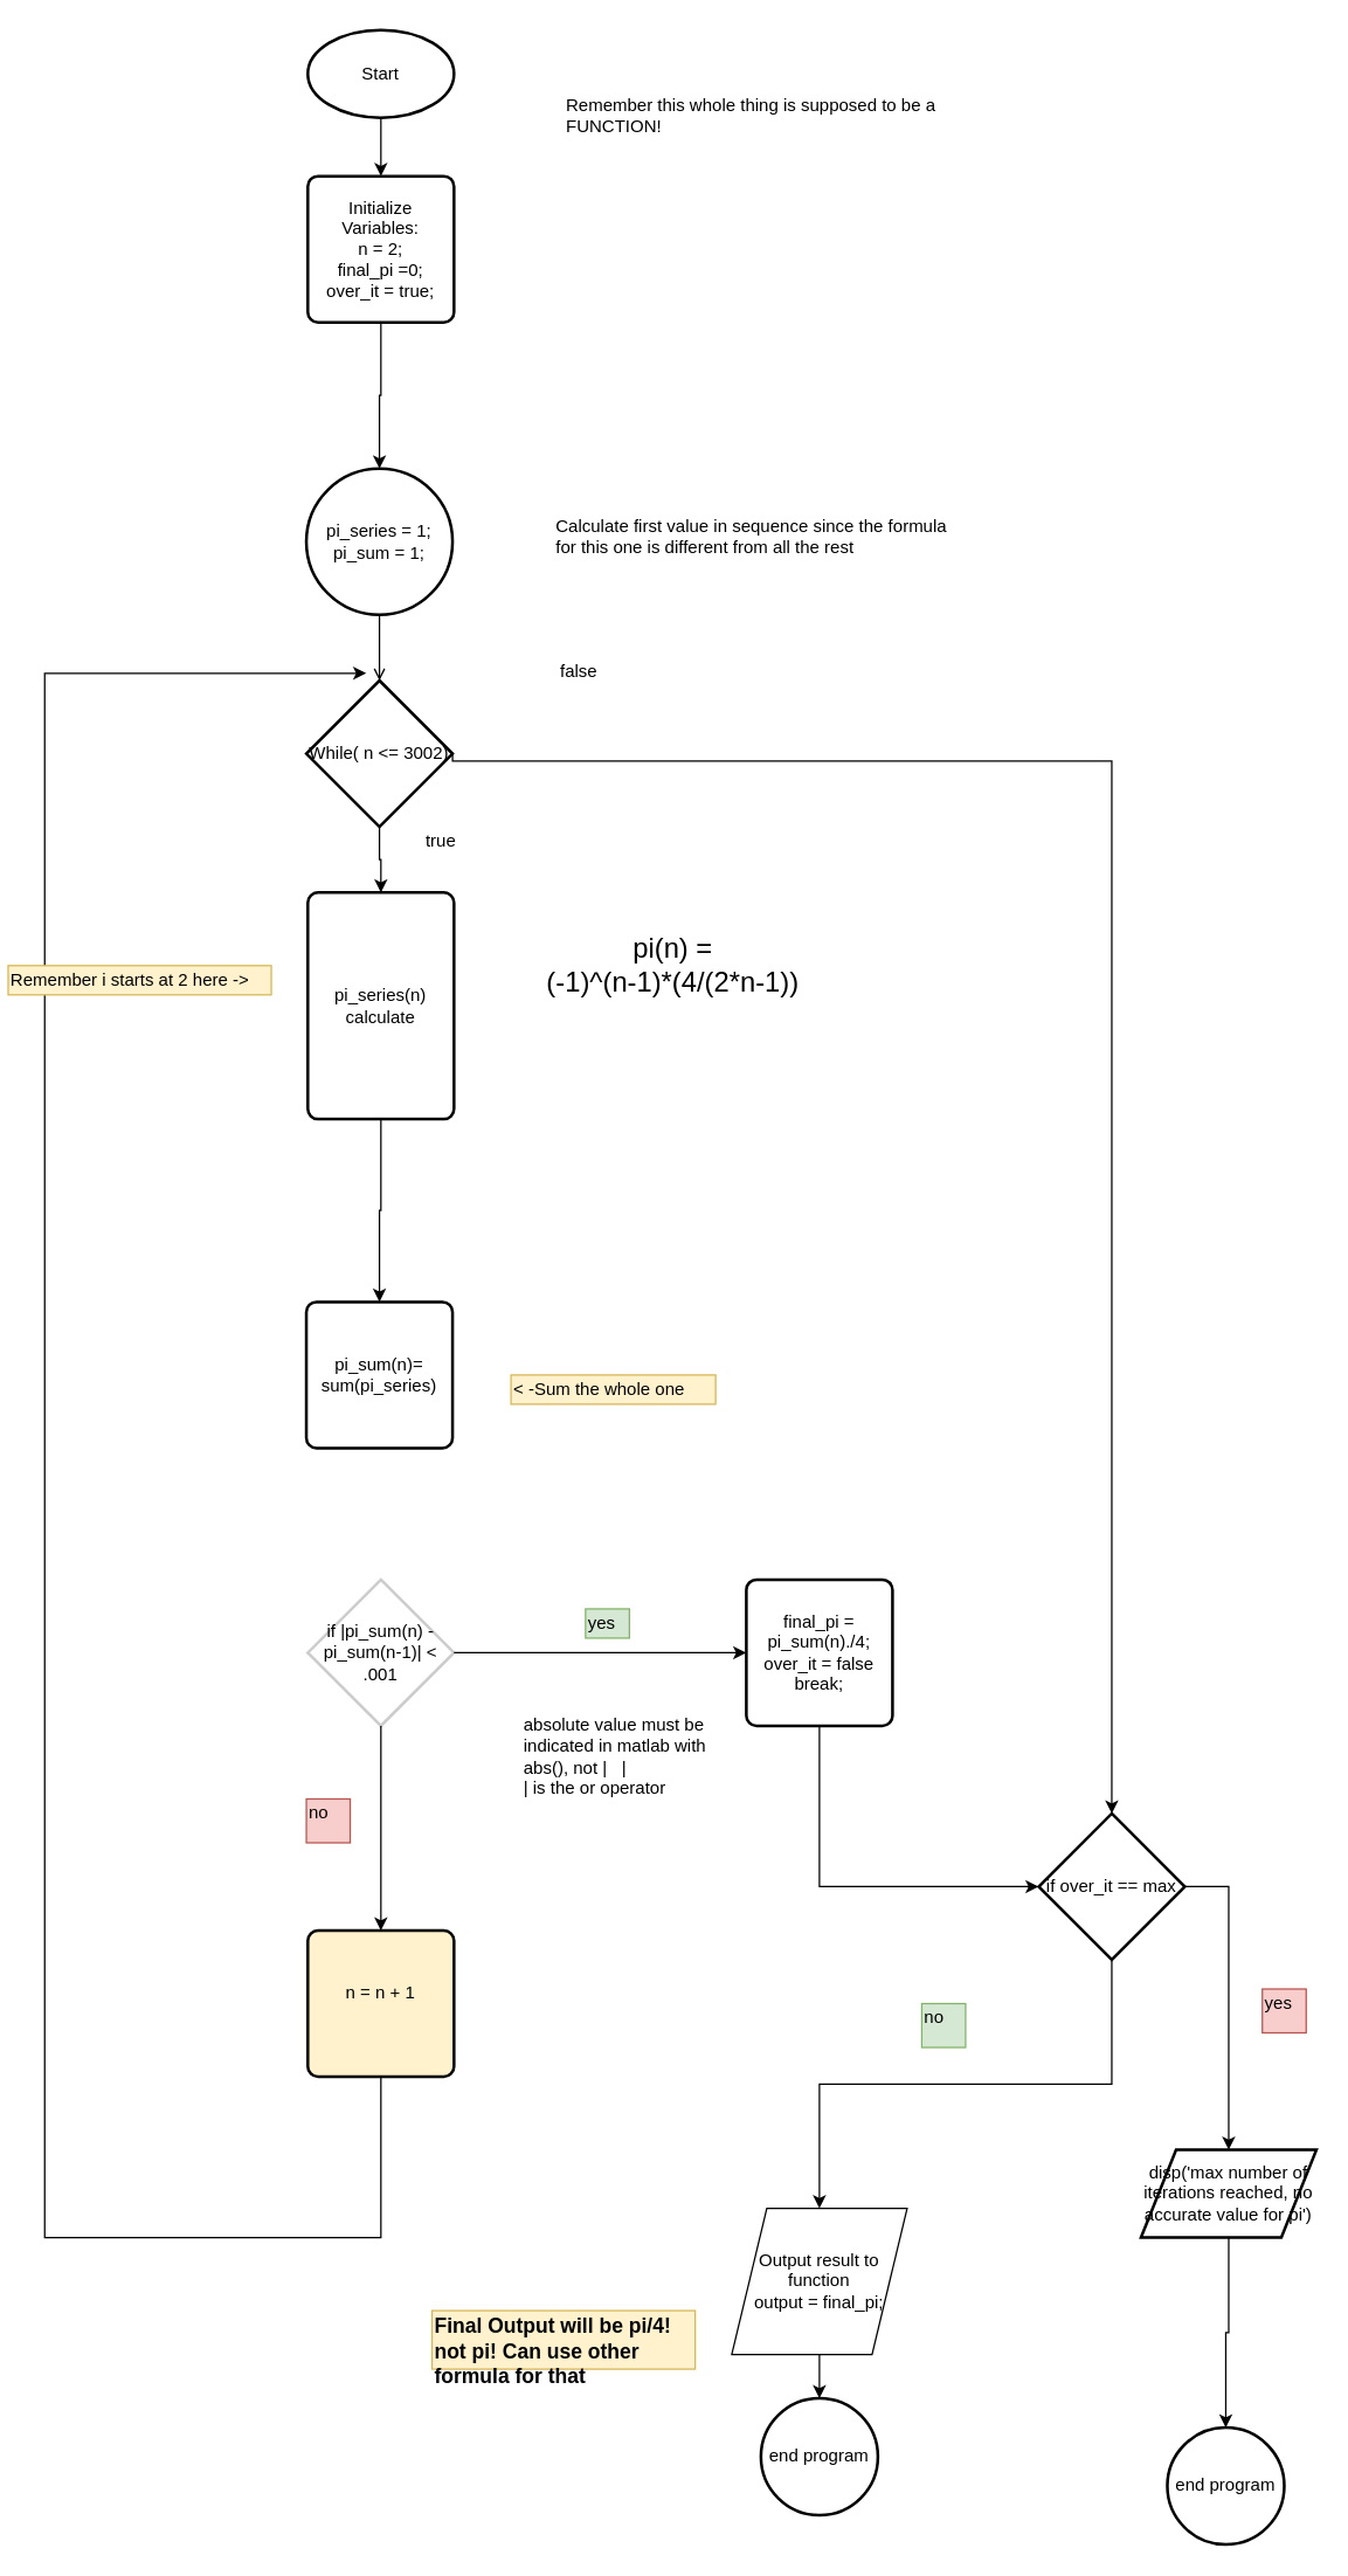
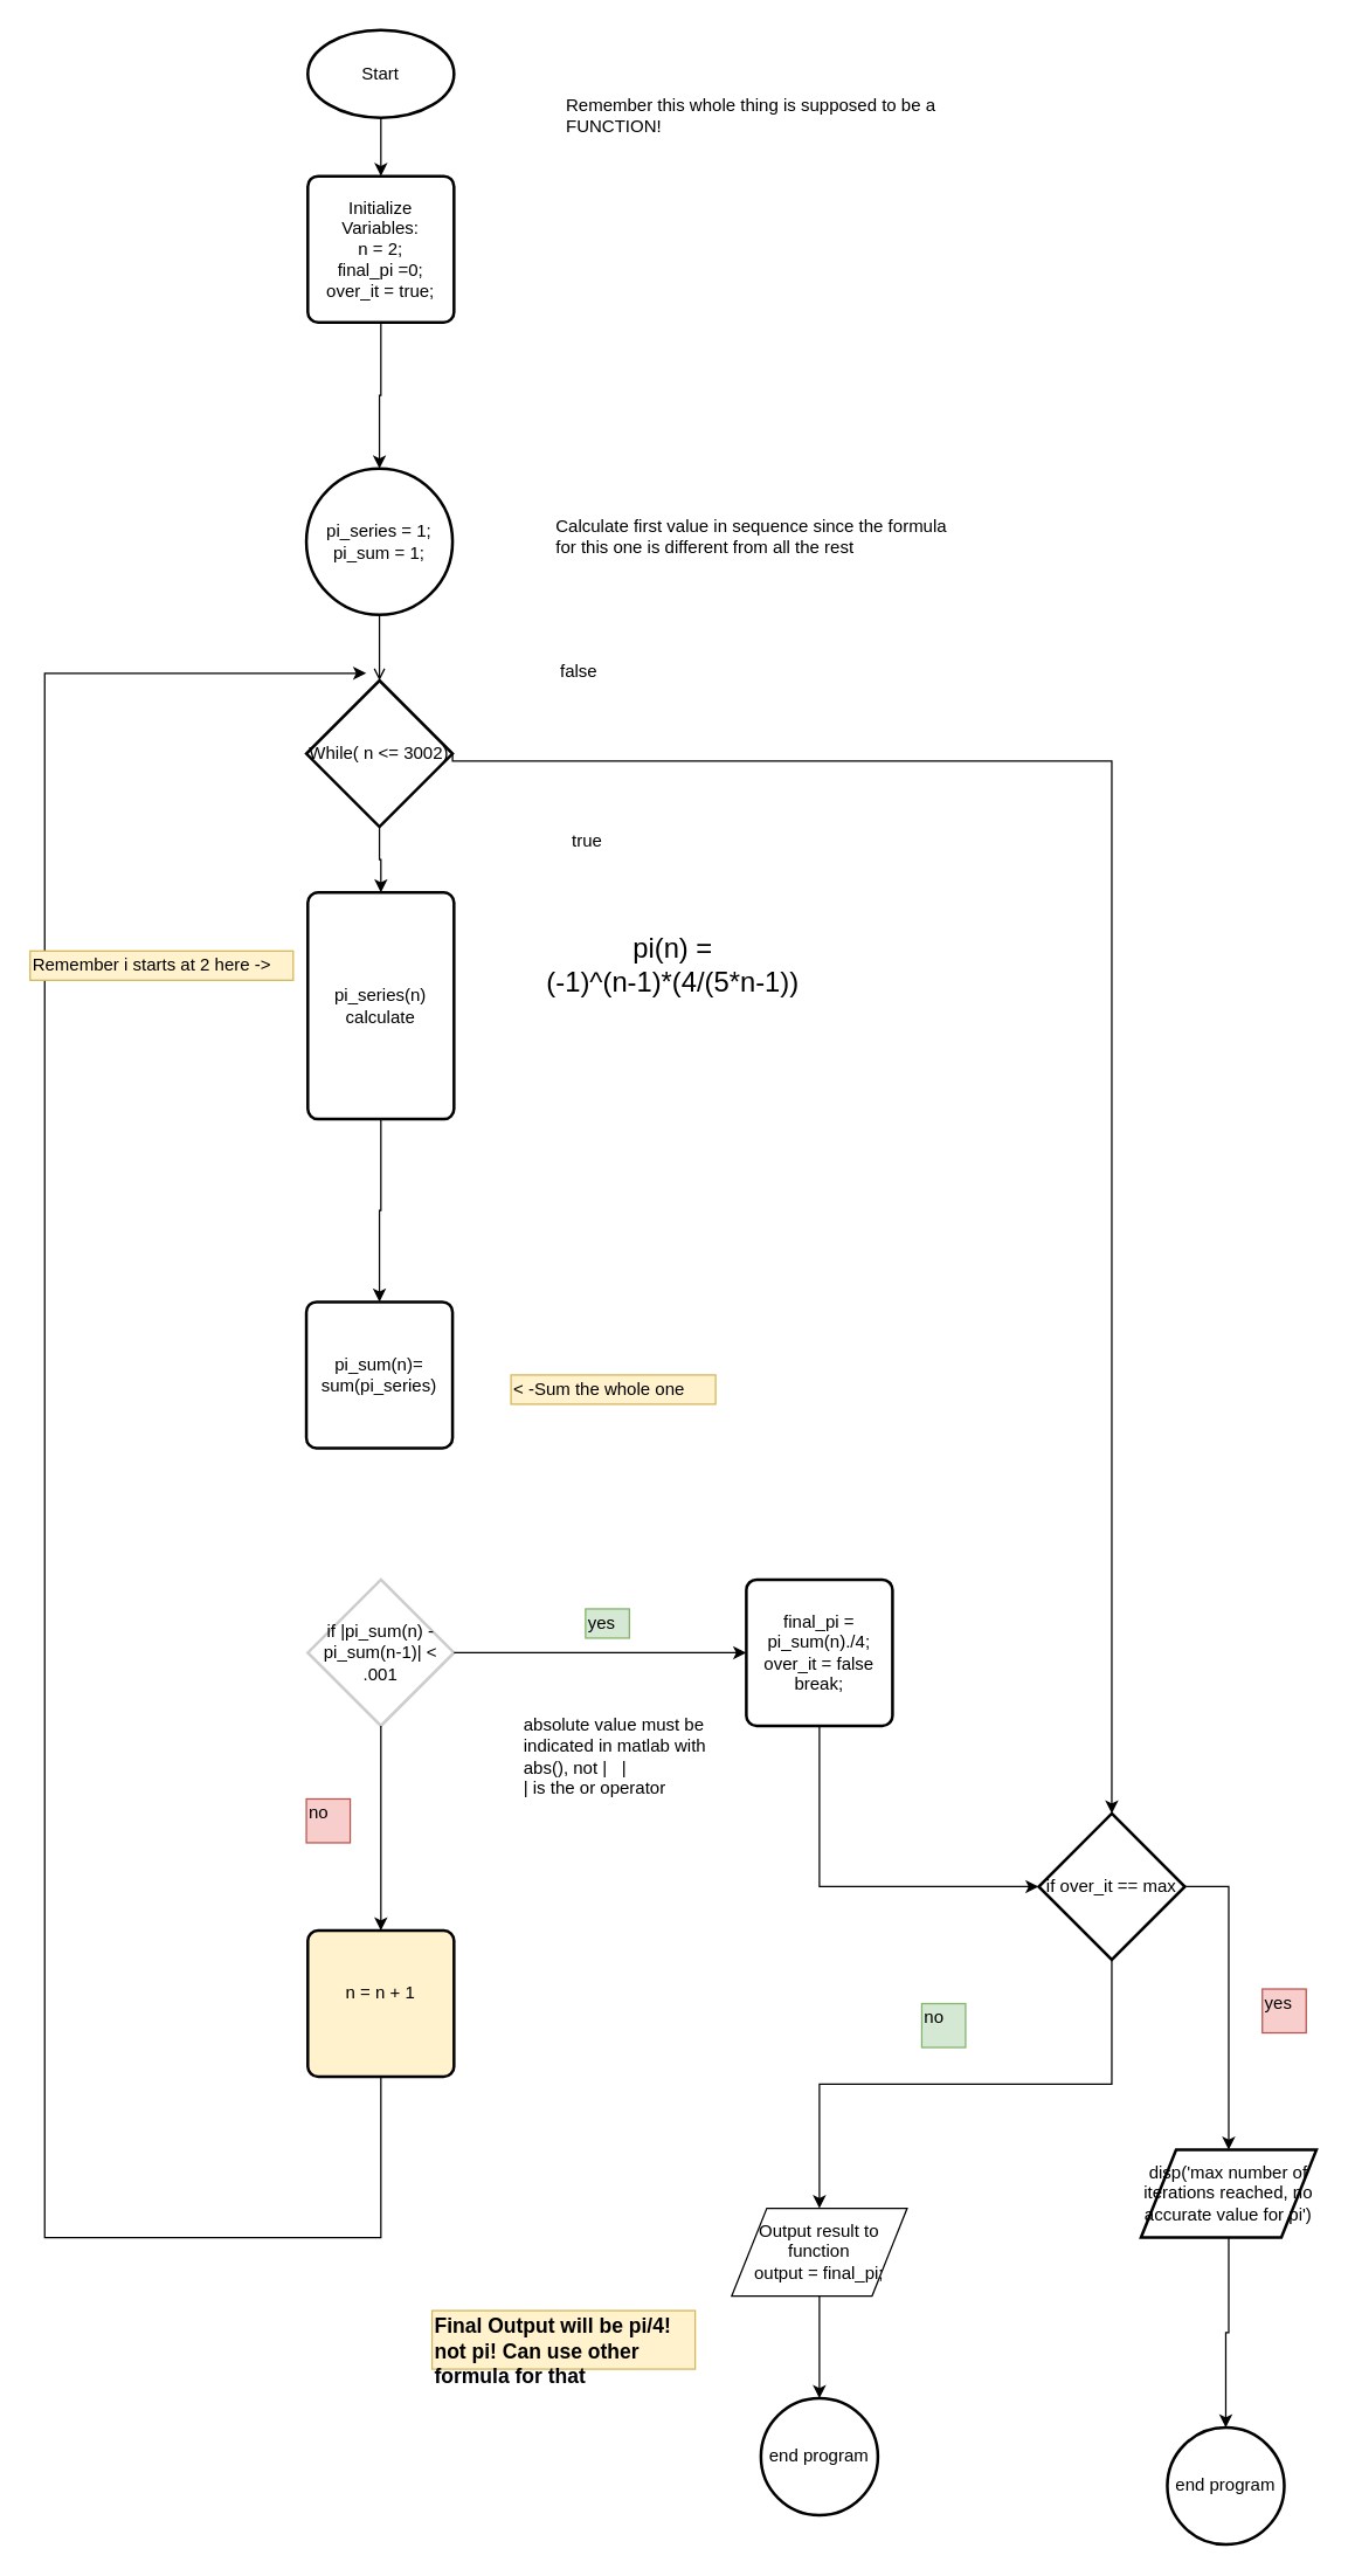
  <mxCell id="0" />
  <mxCell id="1" parent="0" />
  <mxCell id="2" style="edgeStyle=orthogonalEdgeStyle;rounded=0;orthogonalLoop=1;jettySize=auto;html=1;entryX=0.5;entryY=0;entryDx=0;entryDy=0;" parent="1" source="3" target="5" edge="1"><mxGeometry relative="1" as="geometry" /></mxCell>
  <mxCell id="3" value="Start" style="strokeWidth=2;html=1;shape=mxgraph.flowchart.start_1;whiteSpace=wrap;" parent="1" vertex="1"><mxGeometry x="210" y="20" width="100" height="60" as="geometry" /></mxCell>
  <mxCell id="4" value="" style="edgeStyle=orthogonalEdgeStyle;rounded=0;orthogonalLoop=1;jettySize=auto;html=1;entryX=0.5;entryY=0;entryDx=0;entryDy=0;entryPerimeter=0;exitX=0.5;exitY=1;exitDx=0;exitDy=0;endArrow=open;" parent="1" source="19" target="11" edge="1"><mxGeometry relative="1" as="geometry"><mxPoint x="269" y="660" as="sourcePoint" /><mxPoint x="269" y="760" as="targetPoint" /></mxGeometry></mxCell>
  <mxCell id="5" value="Initialize Variables: &lt;br&gt;&lt;div&gt;n = 2;&lt;/div&gt;&lt;div&gt;final_pi =0;&lt;/div&gt;&lt;div&gt;over_it = true;&lt;br&gt;&lt;/div&gt;" style="rounded=1;whiteSpace=wrap;html=1;absoluteArcSize=1;arcSize=14;strokeWidth=2;" parent="1" vertex="1"><mxGeometry x="210" y="120" width="100" height="100" as="geometry" /></mxCell>
  <mxCell id="6" style="edgeStyle=orthogonalEdgeStyle;rounded=0;orthogonalLoop=1;jettySize=auto;html=1;" parent="1" source="8" edge="1"><mxGeometry relative="1" as="geometry"><mxPoint x="510" y="1130" as="targetPoint" /></mxGeometry></mxCell>
  <mxCell id="7" style="edgeStyle=orthogonalEdgeStyle;rounded=0;orthogonalLoop=1;jettySize=auto;html=1;exitX=0.5;exitY=1;exitDx=0;exitDy=0;exitPerimeter=0;entryX=0.5;entryY=0;entryDx=0;entryDy=0;" edge="1" parent="1" source="8" target="21"><mxGeometry relative="1" as="geometry" /></mxCell>
  <mxCell id="8" value="if |pi_sum(n) - pi_sum(n-1)| &amp;lt; .001" style="strokeWidth=2;html=1;shape=mxgraph.flowchart.decision;whiteSpace=wrap;opacity=20;" parent="1" vertex="1"><mxGeometry x="210" y="1080" width="100" height="100" as="geometry" /></mxCell>
  <mxCell id="9" style="edgeStyle=orthogonalEdgeStyle;rounded=0;orthogonalLoop=1;jettySize=auto;html=1;exitX=0.5;exitY=1;exitDx=0;exitDy=0;exitPerimeter=0;entryX=0.5;entryY=0;entryDx=0;entryDy=0;" edge="1" parent="1" source="11" target="12"><mxGeometry relative="1" as="geometry" /></mxCell>
  <mxCell id="10" style="edgeStyle=orthogonalEdgeStyle;rounded=0;orthogonalLoop=1;jettySize=auto;html=1;exitX=1;exitY=0.5;exitDx=0;exitDy=0;exitPerimeter=0;" edge="1" parent="1" source="11" target="35"><mxGeometry relative="1" as="geometry"><mxPoint x="760" y="1290" as="targetPoint" /><Array as="points"><mxPoint x="760" y="520" /></Array></mxGeometry></mxCell>
  <mxCell id="11" value="While( n &amp;lt;= 3002)" style="strokeWidth=2;html=1;shape=mxgraph.flowchart.decision;whiteSpace=wrap;" parent="1" vertex="1"><mxGeometry x="209" y="465" width="100" height="100" as="geometry" /></mxCell>
  <mxCell id="12" value="pi_series(n) calculate" style="rounded=1;whiteSpace=wrap;html=1;absoluteArcSize=1;arcSize=14;strokeWidth=2;" parent="1" vertex="1"><mxGeometry x="210" y="610" width="100" height="155" as="geometry" /></mxCell>
  <mxCell id="13" value="&lt;div&gt;no&lt;/div&gt;&lt;div&gt;&lt;br&gt;&lt;/div&gt;" style="text;html=1;resizable=0;points=[];autosize=1;align=left;verticalAlign=top;spacingTop=-4;fillColor=#f8cecc;strokeColor=#b85450;" parent="1" vertex="1"><mxGeometry x="209" y="1230" width="30" height="30" as="geometry" /></mxCell>
  <mxCell id="14" value="yes" style="text;html=1;resizable=0;points=[];autosize=1;align=left;verticalAlign=top;spacingTop=-4;fillColor=#d5e8d4;strokeColor=#82b366;" parent="1" vertex="1"><mxGeometry x="400" y="1100" width="30" height="20" as="geometry" /></mxCell>
  <mxCell id="15" style="edgeStyle=orthogonalEdgeStyle;rounded=0;orthogonalLoop=1;jettySize=auto;html=1;exitX=0.5;exitY=1;exitDx=0;exitDy=0;entryX=0;entryY=0.5;entryDx=0;entryDy=0;entryPerimeter=0;" edge="1" parent="1" source="16" target="35"><mxGeometry relative="1" as="geometry" /></mxCell>
  <mxCell id="16" value="&lt;div&gt;final_pi = pi_sum(n)./4;&lt;/div&gt;&lt;div&gt;over_it = false&lt;br&gt;&lt;/div&gt;&lt;div&gt;break;&lt;br&gt;&lt;/div&gt;" style="rounded=1;whiteSpace=wrap;html=1;absoluteArcSize=1;arcSize=14;strokeWidth=2;" parent="1" vertex="1"><mxGeometry x="510" y="1080" width="100" height="100" as="geometry" /></mxCell>
- <mxCell id="17" value="&lt;font style=&quot;font-size: 19px&quot;&gt;pi(n) =&lt;br&gt;(-1)^(n-1)*(4/(2*n-1)) &lt;br&gt;&lt;/font&gt;" style="text;html=1;strokeColor=none;fillColor=none;align=center;verticalAlign=middle;whiteSpace=wrap;rounded=0;" parent="1" vertex="1"><mxGeometry x="320" y="610" width="280" height="100" as="geometry" /></mxCell>
+ <mxCell id="17" value="&lt;font style=&quot;font-size: 19px&quot;&gt;pi(n) =&lt;br&gt;(-1)^(n-1)*(4/(5*n-1)) &lt;br&gt;&lt;/font&gt;" style="text;html=1;strokeColor=none;fillColor=none;align=center;verticalAlign=middle;whiteSpace=wrap;rounded=0;" parent="1" vertex="1"><mxGeometry x="320" y="610" width="280" height="100" as="geometry" /></mxCell>
  <mxCell id="18" style="edgeStyle=orthogonalEdgeStyle;rounded=0;orthogonalLoop=1;jettySize=auto;html=1;exitX=0.5;exitY=1;exitDx=0;exitDy=0;entryX=0.5;entryY=0;entryDx=0;entryDy=0;" parent="1" source="5" target="19" edge="1"><mxGeometry relative="1" as="geometry" /></mxCell>
  <mxCell id="19" value="&lt;div&gt;pi_series = 1;&lt;/div&gt;&lt;div&gt;pi_sum = 1;&lt;br&gt;&lt;/div&gt;" style="ellipse;whiteSpace=wrap;html=1;absoluteArcSize=1;arcSize=14;strokeWidth=2;" parent="1" vertex="1"><mxGeometry x="209" y="320" width="100" height="100" as="geometry" /></mxCell>
  <mxCell id="20" style="edgeStyle=orthogonalEdgeStyle;rounded=0;orthogonalLoop=1;jettySize=auto;html=1;exitX=0.5;exitY=1;exitDx=0;exitDy=0;" edge="1" parent="1" source="21"><mxGeometry relative="1" as="geometry"><mxPoint x="250" y="460" as="targetPoint" /><Array as="points"><mxPoint x="260" y="1530" /><mxPoint x="30" y="1530" /><mxPoint x="30" y="460" /></Array></mxGeometry></mxCell>
  <mxCell id="21" value="&lt;div&gt;&lt;br&gt;&lt;/div&gt;&lt;div&gt;n = n + 1&lt;/div&gt;&lt;div&gt;&lt;br&gt;&lt;/div&gt;&lt;div&gt;&lt;br&gt;&lt;/div&gt;" style="rounded=1;whiteSpace=wrap;html=1;absoluteArcSize=1;arcSize=14;strokeWidth=2;fillColor=#fff2cc;" parent="1" vertex="1"><mxGeometry x="210" y="1320" width="100" height="100" as="geometry" /></mxCell>
  <mxCell id="22" value="Calculate first value in sequence since the formula&lt;br&gt;for this one is different from all the rest" style="text;html=1;resizable=0;points=[];autosize=1;align=left;verticalAlign=top;spacingTop=-4;" parent="1" vertex="1"><mxGeometry x="378" y="350" width="280" height="30" as="geometry" /></mxCell>
- <mxCell id="23" value="Remember i starts at 2 here -&amp;gt;" style="text;html=1;resizable=0;points=[];autosize=1;align=left;verticalAlign=top;spacingTop=-4;fillColor=#fff2cc;strokeColor=#d6b656;" vertex="1" parent="1"><mxGeometry x="5" y="660" width="180" height="20" as="geometry" /></mxCell>
+ <mxCell id="23" value="Remember i starts at 2 here -&amp;gt;" style="text;html=1;resizable=0;points=[];autosize=1;align=left;verticalAlign=top;spacingTop=-4;fillColor=#fff2cc;strokeColor=#d6b656;" vertex="1" parent="1"><mxGeometry x="20" y="650" width="180" height="20" as="geometry" /></mxCell>
  <mxCell id="24" style="edgeStyle=orthogonalEdgeStyle;rounded=0;orthogonalLoop=1;jettySize=auto;html=1;exitX=0.5;exitY=1;exitDx=0;exitDy=0;" edge="1" parent="1" source="25"><mxGeometry relative="1" as="geometry"><mxPoint x="560" y="1640" as="targetPoint" /></mxGeometry></mxCell>
- <mxCell id="25" value="&lt;div&gt;Output result to function&lt;/div&gt;&lt;div&gt;output = final_pi;&lt;br&gt;&lt;/div&gt;" style="shape=parallelogram;perimeter=parallelogramPerimeter;whiteSpace=wrap;html=1;" vertex="1" parent="1"><mxGeometry x="500" y="1510" width="120" height="100" as="geometry" /></mxCell>
+ <mxCell id="25" value="&lt;div&gt;Output result to function&lt;/div&gt;&lt;div&gt;output = final_pi;&lt;br&gt;&lt;/div&gt;" style="shape=parallelogram;perimeter=parallelogramPerimeter;whiteSpace=wrap;html=1;" vertex="1" parent="1"><mxGeometry x="500" y="1510" width="120" height="60" as="geometry" /></mxCell>
  <mxCell id="26" value="pi_sum(n)= sum(pi_series)" style="rounded=1;whiteSpace=wrap;html=1;absoluteArcSize=1;arcSize=14;strokeWidth=2;" vertex="1" parent="1"><mxGeometry x="209" y="890" width="100" height="100" as="geometry" /></mxCell>
  <mxCell id="27" style="edgeStyle=orthogonalEdgeStyle;rounded=0;orthogonalLoop=1;jettySize=auto;html=1;exitX=0.5;exitY=1;exitDx=0;exitDy=0;entryX=0.5;entryY=0;entryDx=0;entryDy=0;" edge="1" parent="1" source="12" target="26"><mxGeometry relative="1" as="geometry"><mxPoint x="259" y="825" as="sourcePoint" /><mxPoint x="259" y="1055" as="targetPoint" /></mxGeometry></mxCell>
  <mxCell id="28" value="&amp;lt; -Sum the whole one" style="text;html=1;resizable=0;points=[];autosize=1;align=left;verticalAlign=top;spacingTop=-4;fillColor=#fff2cc;strokeColor=#d6b656;" vertex="1" parent="1"><mxGeometry x="349" y="940" width="140" height="20" as="geometry" /></mxCell>
  <mxCell id="29" value="&lt;div&gt;Remember this whole thing is supposed to be a &lt;br&gt;&lt;/div&gt;&lt;div&gt;FUNCTION! &lt;br&gt;&lt;/div&gt;" style="text;html=1;resizable=0;points=[];autosize=1;align=left;verticalAlign=top;spacingTop=-4;" vertex="1" parent="1"><mxGeometry x="385" y="62" width="260" height="30" as="geometry" /></mxCell>
  <mxCell id="30" value="&lt;div&gt;absolute value must be &lt;br&gt;&lt;/div&gt;&lt;div&gt;indicated in matlab with&lt;/div&gt;&lt;div&gt;abs(), not |&amp;nbsp;&amp;nbsp; |&lt;/div&gt;&lt;div&gt;| is the or operator&lt;br&gt;&lt;/div&gt;" style="text;html=1;resizable=0;points=[];autosize=1;align=left;verticalAlign=top;spacingTop=-4;" vertex="1" parent="1"><mxGeometry x="356" y="1170" width="140" height="60" as="geometry" /></mxCell>
- <mxCell id="31" value="&lt;div&gt;true&lt;/div&gt;&lt;div&gt;&lt;br&gt;&lt;/div&gt;" style="text;html=1;resizable=0;points=[];autosize=1;align=left;verticalAlign=top;spacingTop=-4;" vertex="1" parent="1"><mxGeometry x="289" y="565" width="40" height="30" as="geometry" /></mxCell>
+ <mxCell id="31" value="&lt;div&gt;true&lt;/div&gt;&lt;div&gt;&lt;br&gt;&lt;/div&gt;" style="text;html=1;resizable=0;points=[];autosize=1;align=left;verticalAlign=top;spacingTop=-4;" vertex="1" parent="1"><mxGeometry x="389" y="565" width="40" height="30" as="geometry" /></mxCell>
  <mxCell id="32" value="false" style="text;html=1;resizable=0;points=[];autosize=1;align=left;verticalAlign=top;spacingTop=-4;" vertex="1" parent="1"><mxGeometry x="381" y="449" width="40" height="20" as="geometry" /></mxCell>
  <mxCell id="33" style="edgeStyle=orthogonalEdgeStyle;rounded=0;orthogonalLoop=1;jettySize=auto;html=1;exitX=0.5;exitY=1;exitDx=0;exitDy=0;exitPerimeter=0;entryX=0.5;entryY=0;entryDx=0;entryDy=0;" edge="1" parent="1" source="35" target="25"><mxGeometry relative="1" as="geometry" /></mxCell>
  <mxCell id="34" style="edgeStyle=orthogonalEdgeStyle;rounded=0;orthogonalLoop=1;jettySize=auto;html=1;exitX=1;exitY=0.5;exitDx=0;exitDy=0;exitPerimeter=0;entryX=0.5;entryY=0;entryDx=0;entryDy=0;" edge="1" parent="1" source="35" target="39"><mxGeometry relative="1" as="geometry" /></mxCell>
  <mxCell id="35" value="if over_it == max" style="strokeWidth=2;html=1;shape=mxgraph.flowchart.decision;whiteSpace=wrap;" vertex="1" parent="1"><mxGeometry x="710" y="1240" width="100" height="100" as="geometry" /></mxCell>
  <mxCell id="36" value="&lt;div&gt;no&lt;/div&gt;&lt;div&gt;&lt;br&gt;&lt;/div&gt;" style="text;html=1;resizable=0;points=[];autosize=1;align=left;verticalAlign=top;spacingTop=-4;fillColor=#d5e8d4;strokeColor=#82b366;" vertex="1" parent="1"><mxGeometry x="630" y="1370" width="30" height="30" as="geometry" /></mxCell>
  <mxCell id="37" value="end program" style="ellipse;whiteSpace=wrap;html=1;aspect=fixed;strokeWidth=2;" vertex="1" parent="1"><mxGeometry x="520" y="1640" width="80" height="80" as="geometry" /></mxCell>
  <mxCell id="38" style="edgeStyle=orthogonalEdgeStyle;rounded=0;orthogonalLoop=1;jettySize=auto;html=1;exitX=0.5;exitY=1;exitDx=0;exitDy=0;entryX=0.5;entryY=0;entryDx=0;entryDy=0;" edge="1" parent="1" source="39" target="41"><mxGeometry relative="1" as="geometry" /></mxCell>
  <mxCell id="39" value="disp('max number of iterations reached, no accurate value for pi')" style="shape=parallelogram;perimeter=parallelogramPerimeter;whiteSpace=wrap;html=1;strokeWidth=2;" vertex="1" parent="1"><mxGeometry x="780" y="1470" width="120" height="60" as="geometry" /></mxCell>
  <mxCell id="40" value="&lt;div&gt;yes&lt;/div&gt;&lt;div&gt;&lt;br&gt;&lt;/div&gt;" style="text;html=1;resizable=0;points=[];autosize=1;align=left;verticalAlign=top;spacingTop=-4;fillColor=#f8cecc;strokeColor=#b85450;" vertex="1" parent="1"><mxGeometry x="863" y="1360" width="30" height="30" as="geometry" /></mxCell>
  <mxCell id="41" value="end program" style="ellipse;whiteSpace=wrap;html=1;aspect=fixed;strokeWidth=2;" vertex="1" parent="1"><mxGeometry x="798" y="1660" width="80" height="80" as="geometry" /></mxCell>
  <mxCell id="42" value="&lt;div style=&quot;font-size: 14px&quot;&gt;&lt;font style=&quot;font-size: 14px&quot;&gt;&lt;b&gt;Final Output will be pi/4! &lt;br&gt;&lt;/b&gt;&lt;/font&gt;&lt;/div&gt;&lt;div style=&quot;font-size: 14px&quot;&gt;&lt;font style=&quot;font-size: 14px&quot;&gt;&lt;b&gt;not pi! Can use other &lt;br&gt;&lt;/b&gt;&lt;/font&gt;&lt;/div&gt;&lt;div style=&quot;font-size: 14px&quot;&gt;&lt;font style=&quot;font-size: 14px&quot;&gt;&lt;b&gt;formula for that&lt;br&gt;&lt;/b&gt;&lt;/font&gt;&lt;/div&gt;" style="text;html=1;resizable=0;points=[];autosize=1;align=left;verticalAlign=top;spacingTop=-4;fillColor=#fff2cc;strokeColor=#d6b656;" vertex="1" parent="1"><mxGeometry x="295" y="1580" width="180" height="40" as="geometry" /></mxCell>
